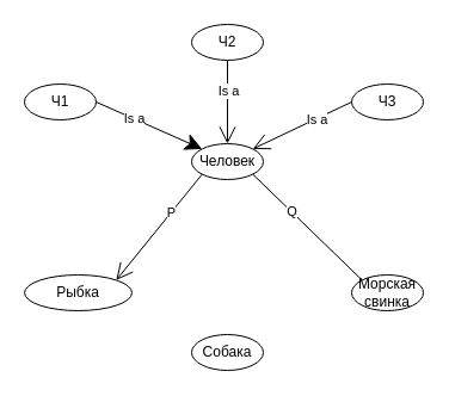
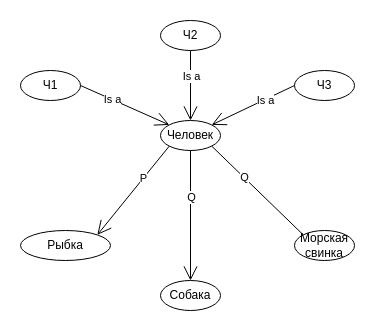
  <mxCell id="0" />
  <mxCell id="1" parent="0" />
  <mxCell id="2" value="Человек" style="ellipse;whiteSpace=wrap;html=1;" vertex="1" parent="1"><mxGeometry x="160" y="120" width="60" height="30" as="geometry" /></mxCell>
  <mxCell id="3" value="Морская свинка" style="ellipse;whiteSpace=wrap;html=1;" vertex="1" parent="1"><mxGeometry x="294" y="230" width="60" height="30" as="geometry" /></mxCell>
  <mxCell id="4" value="Рыбка" style="ellipse;whiteSpace=wrap;html=1;" vertex="1" parent="1"><mxGeometry x="20" y="230" width="90" height="30" as="geometry" /></mxCell>
  <mxCell id="5" value="Собака" style="ellipse;whiteSpace=wrap;html=1;" vertex="1" parent="1"><mxGeometry x="160" y="280" width="60" height="30" as="geometry" /></mxCell>
  <mxCell id="6" value="Ч1" style="ellipse;whiteSpace=wrap;html=1;" vertex="1" parent="1"><mxGeometry x="20" y="70" width="60" height="30" as="geometry" /></mxCell>
  <mxCell id="7" value="Ч2" style="ellipse;whiteSpace=wrap;html=1;" vertex="1" parent="1"><mxGeometry x="160" y="20" width="60" height="30" as="geometry" /></mxCell>
  <mxCell id="8" value="Ч3" style="ellipse;whiteSpace=wrap;html=1;" vertex="1" parent="1"><mxGeometry x="294" y="70" width="60" height="30" as="geometry" /></mxCell>
- <mxCell id="9" value="" style="endArrow=classic;endFill=1;endSize=12;html=1;rounded=0;exitX=1;exitY=0.5;exitDx=0;exitDy=0;entryX=0;entryY=0;entryDx=0;entryDy=0;" edge="1" parent="1" source="6" target="2"><mxGeometry width="160" relative="1" as="geometry"><mxPoint x="120" y="40" as="sourcePoint" /><mxPoint x="280" y="40" as="targetPoint" /></mxGeometry></mxCell>
+ <mxCell id="9" value="" style="endArrow=open;endFill=1;endSize=12;html=1;rounded=0;exitX=1;exitY=0.5;exitDx=0;exitDy=0;entryX=0;entryY=0;entryDx=0;entryDy=0;" edge="1" parent="1" source="6" target="2"><mxGeometry width="160" relative="1" as="geometry"><mxPoint x="120" y="40" as="sourcePoint" /><mxPoint x="280" y="40" as="targetPoint" /></mxGeometry></mxCell>
  <mxCell id="10" value="Is a" style="edgeLabel;html=1;align=center;verticalAlign=middle;resizable=0;points=[];" vertex="1" connectable="0" parent="9"><mxGeometry x="-0.29" relative="1" as="geometry"><mxPoint as="offset" /></mxGeometry></mxCell>
  <mxCell id="11" value="" style="endArrow=open;endFill=1;endSize=12;html=1;rounded=0;exitX=0.5;exitY=1;exitDx=0;exitDy=0;entryX=0.5;entryY=0;entryDx=0;entryDy=0;" edge="1" parent="1" source="7" target="2"><mxGeometry width="160" relative="1" as="geometry"><mxPoint x="190" y="150" as="sourcePoint" /><mxPoint x="279" y="189" as="targetPoint" /></mxGeometry></mxCell>
  <mxCell id="12" value="Is a" style="edgeLabel;html=1;align=center;verticalAlign=middle;resizable=0;points=[];" vertex="1" connectable="0" parent="11"><mxGeometry x="-0.29" relative="1" as="geometry"><mxPoint as="offset" /></mxGeometry></mxCell>
  <mxCell id="13" value="" style="endArrow=open;endFill=1;endSize=12;html=1;rounded=0;exitX=0;exitY=0.5;exitDx=0;exitDy=0;entryX=1;entryY=0;entryDx=0;entryDy=0;" edge="1" parent="1" source="8" target="2"><mxGeometry width="160" relative="1" as="geometry"><mxPoint x="100" y="105" as="sourcePoint" /><mxPoint x="189" y="144" as="targetPoint" /></mxGeometry></mxCell>
  <mxCell id="14" value="Is a" style="edgeLabel;html=1;align=center;verticalAlign=middle;resizable=0;points=[];" vertex="1" connectable="0" parent="13"><mxGeometry x="-0.29" relative="1" as="geometry"><mxPoint as="offset" /></mxGeometry></mxCell>
  <mxCell id="15" value="" style="endArrow=open;endFill=1;endSize=12;html=1;rounded=0;exitX=0;exitY=1;exitDx=0;exitDy=0;entryX=1;entryY=0;entryDx=0;entryDy=0;" edge="1" parent="1" source="2" target="4"><mxGeometry width="160" relative="1" as="geometry"><mxPoint x="131" y="210" as="sourcePoint" /><mxPoint x="220" y="249" as="targetPoint" /></mxGeometry></mxCell>
  <mxCell id="16" value="P" style="edgeLabel;html=1;align=center;verticalAlign=middle;resizable=0;points=[];" vertex="1" connectable="0" parent="15"><mxGeometry x="-0.29" relative="1" as="geometry"><mxPoint as="offset" /></mxGeometry></mxCell>
+ <mxCell id="17" value="" style="endArrow=open;endFill=1;endSize=12;html=1;rounded=0;exitX=0.5;exitY=1;exitDx=0;exitDy=0;entryX=0.5;entryY=0;entryDx=0;entryDy=0;" edge="1" parent="1" source="2" target="5"><mxGeometry width="160" relative="1" as="geometry"><mxPoint x="248" y="175" as="sourcePoint" /><mxPoint x="150" y="263" as="targetPoint" /></mxGeometry></mxCell>
+ <mxCell id="18" value="Q" style="edgeLabel;html=1;align=center;verticalAlign=middle;resizable=0;points=[];" vertex="1" connectable="0" parent="17"><mxGeometry x="-0.29" relative="1" as="geometry"><mxPoint as="offset" /></mxGeometry></mxCell>
  <mxCell id="19" value="" style="endArrow=none;endFill=1;endSize=12;html=1;rounded=0;exitX=1;exitY=1;exitDx=0;exitDy=0;entryX=0;entryY=0;entryDx=0;entryDy=0;" edge="1" parent="1" source="2" target="3"><mxGeometry width="160" relative="1" as="geometry"><mxPoint x="230" y="160" as="sourcePoint" /><mxPoint x="230" y="290" as="targetPoint" /></mxGeometry></mxCell>
  <mxCell id="20" value="Q" style="edgeLabel;html=1;align=center;verticalAlign=middle;resizable=0;points=[];" vertex="1" connectable="0" parent="19"><mxGeometry x="-0.29" relative="1" as="geometry"><mxPoint as="offset" /></mxGeometry></mxCell>
